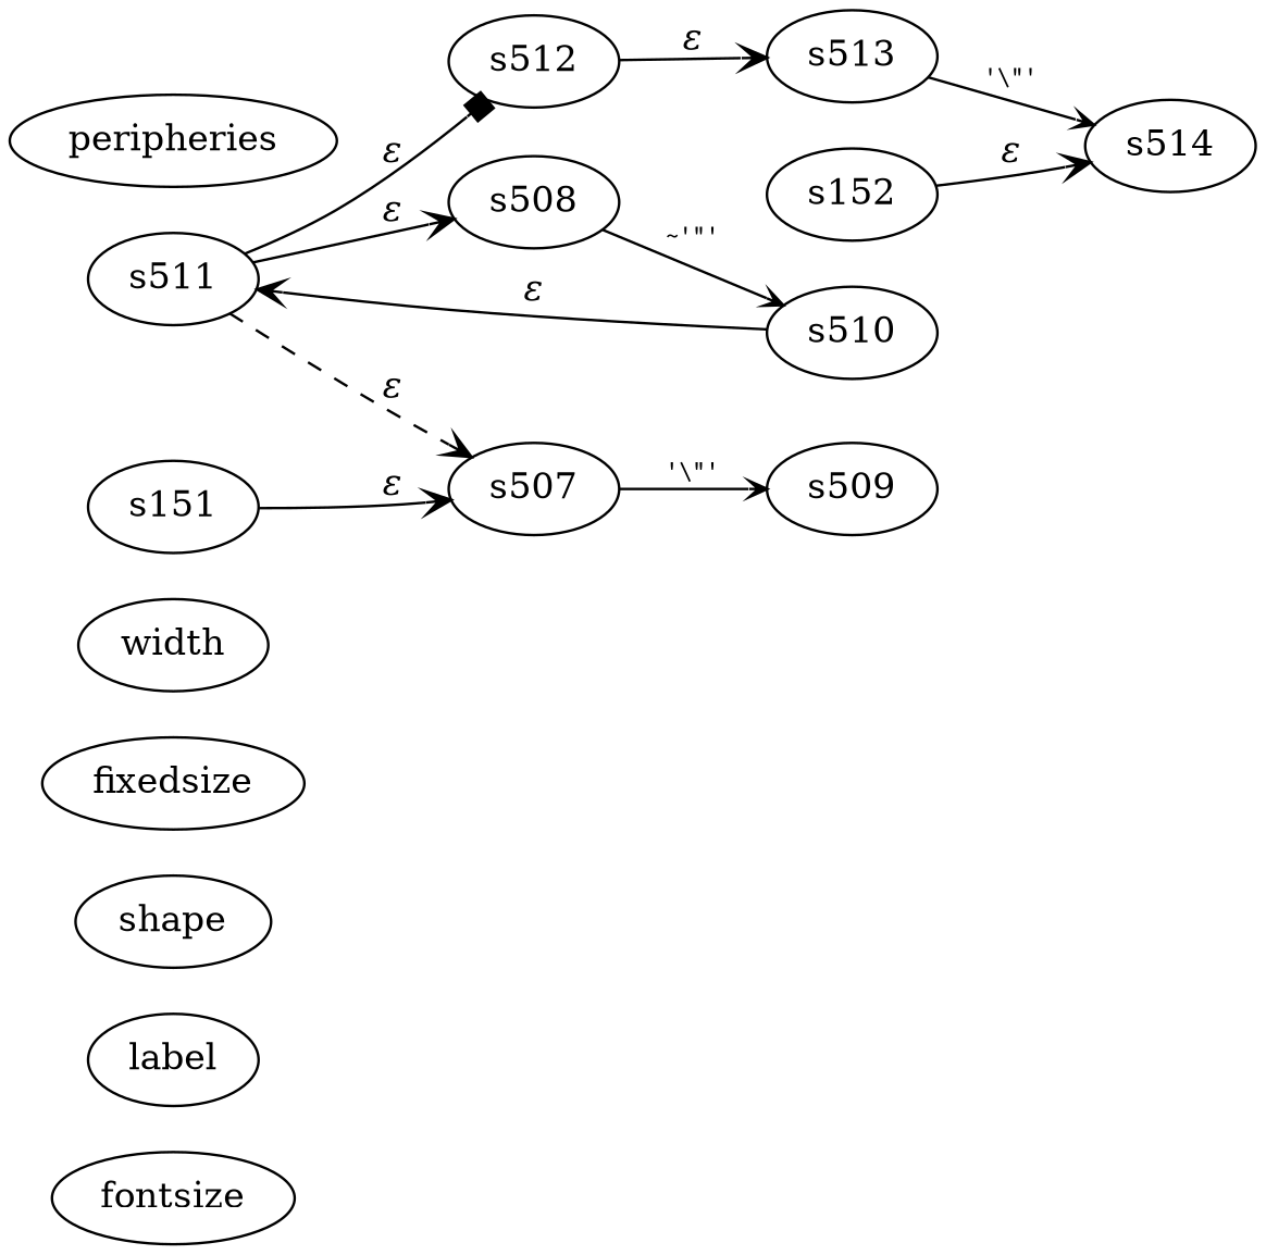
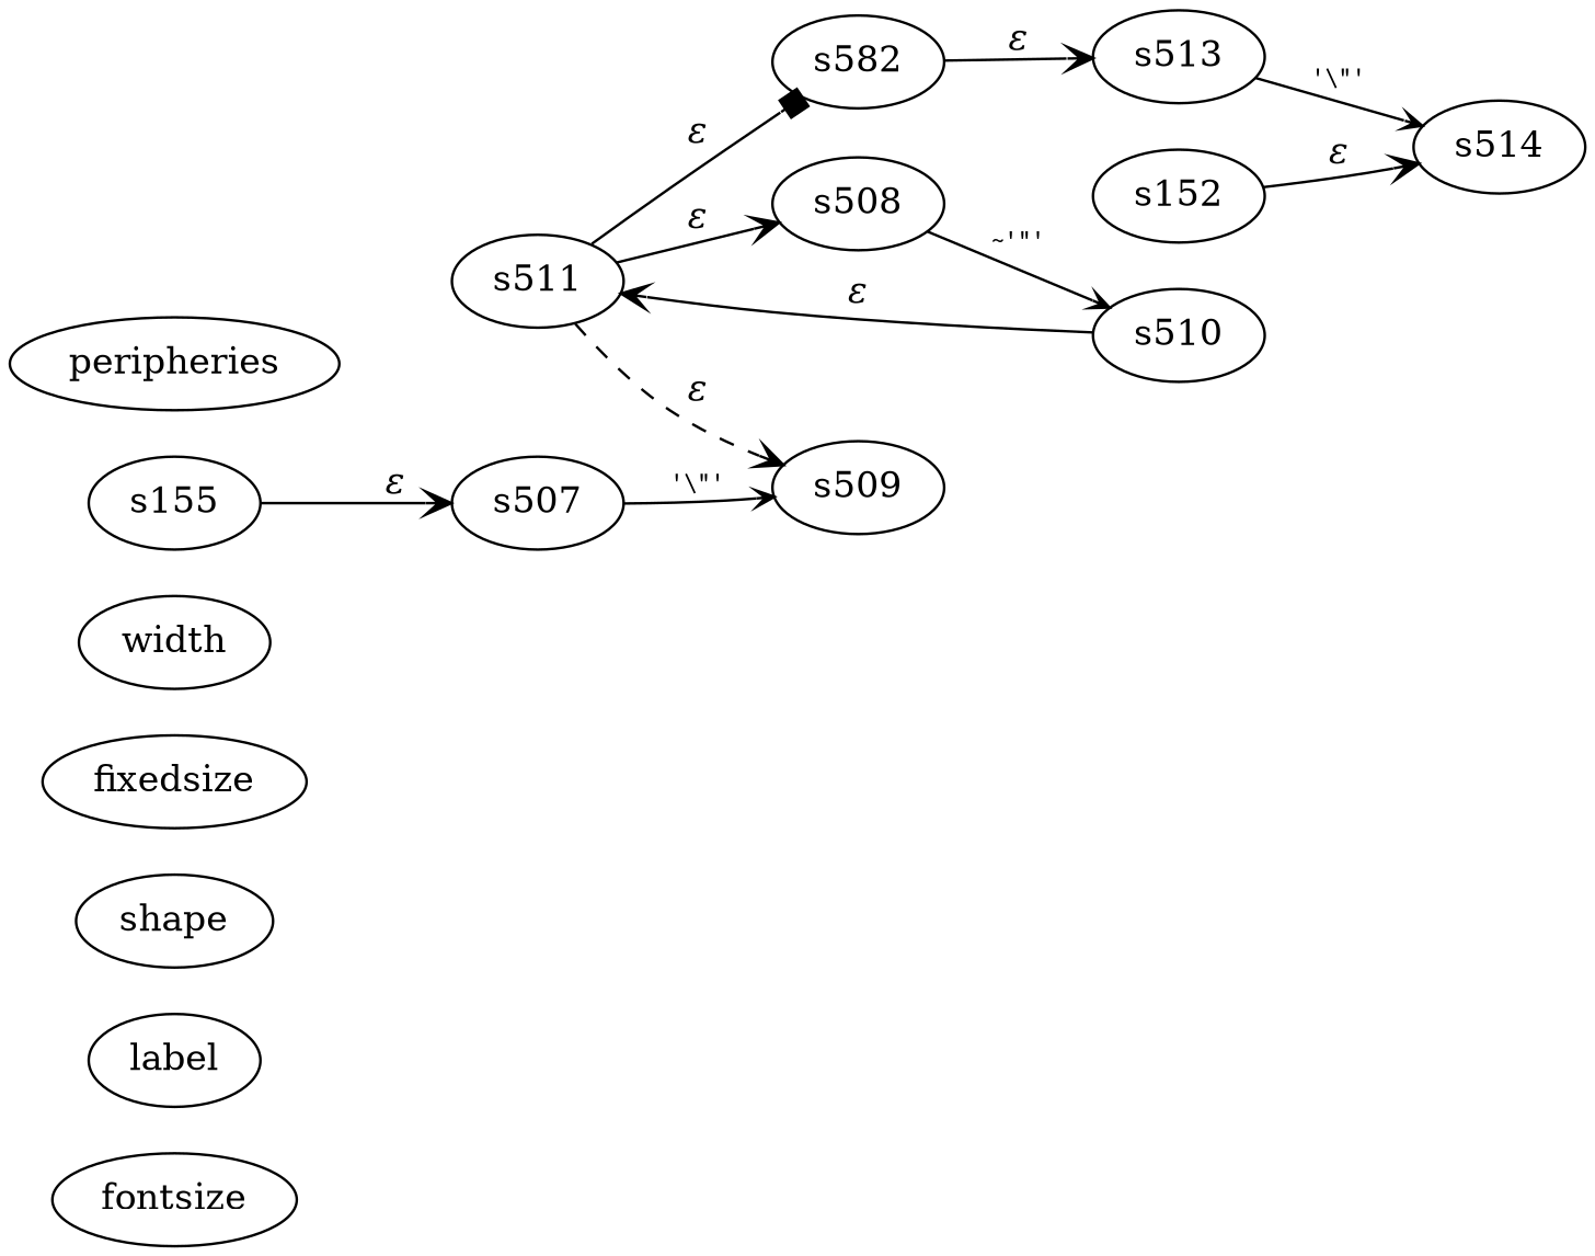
  digraph {
    rankdir=LR
    edge [arrowhead=vee fontname="Times-Italic"]
    fontsize
    label
    shape
    fixedsize
    width
-   s512
+   s512 [label=s582]
    s513
    s514
    peripheries
    s152
-   s151
+   s151 [label=s155]
    s507
    s509
    s508
    s510
    s511
    s512 -> s513 [label="&epsilon;"]
    s513 -> s514 [arrowsize=.7 fontname=Courier fontsize=11 label="'\\\"'"]
    s152 -> s514 [label="&epsilon;"]
    s151 -> s507 [label="&epsilon;"]
    s507 -> s509 [arrowsize=.7 fontname=Courier fontsize=11 label="'\\\"'"]
    s508 -> s510 [arrowsize=.7 fontname=Courier fontsize=11 label="~'\"'"]
    s510 -> s511 [label="&epsilon;"]
    s511 -> s512 [arrowhead=box label="&epsilon;" tailport=p1]
-   s511 -> s507 [label="&epsilon;" style=dashed tailport=p0]
+   s511 -> s509 [label="&epsilon;" style=dashed tailport=p0]
    s511 -> s508 [label="&epsilon;"]
  }
